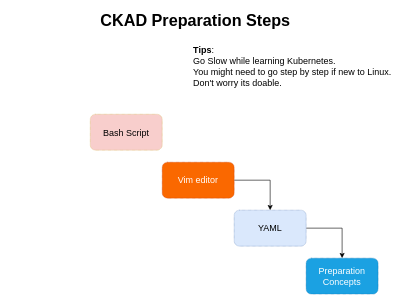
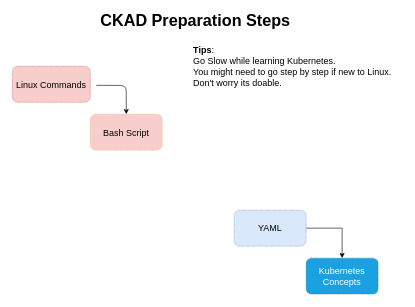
  <mxCell id="0" />
  <mxCell id="1" parent="0" />
  <mxCell id="2" value="&lt;font style=&quot;font-size: 27px&quot;&gt;&lt;b&gt;CKAD Preparation Steps&lt;/b&gt;&lt;/font&gt;" style="text;html=1;resizable=0;autosize=0;align=center;verticalAlign=middle;points=[];rounded=2;dashed=1;dashPattern=1 1;arcSize=0;labelBackgroundColor=#ffffff;spacingTop=16;spacingBottom=9;shadow=1;" vertex="1" parent="1"><mxGeometry x="160" y="20" width="330" height="20" as="geometry" /></mxCell>
+ <mxCell id="3" value="&lt;font style=&quot;font-size: 15px&quot;&gt;Linux Commands&lt;/font&gt;" style="rounded=1;whiteSpace=wrap;html=1;dashed=1;dashPattern=1 1;fillColor=#f8cecc;strokeColor=#b85450;" vertex="1" parent="1"><mxGeometry x="20" y="110" width="130" height="60" as="geometry" /></mxCell>
  <mxCell id="4" value="&lt;font style=&quot;font-size: 15px&quot;&gt;Bash Script&lt;/font&gt;" style="rounded=1;whiteSpace=wrap;html=1;dashed=1;dashPattern=1 1;fillColor=#f8cecc;strokeColor=#d6b656;" vertex="1" parent="1"><mxGeometry x="150" y="190" width="120" height="60" as="geometry" /></mxCell>
- <mxCell id="5" style="edgeStyle=orthogonalEdgeStyle;rounded=0;orthogonalLoop=1;jettySize=auto;html=1;exitX=1;exitY=0.5;exitDx=0;exitDy=0;entryX=0.5;entryY=0;entryDx=0;entryDy=0;" edge="1" parent="1" source="6" target="8"><mxGeometry relative="1" as="geometry" /></mxCell>
- <mxCell id="6" value="&lt;font style=&quot;font-size: 15px&quot;&gt;Vim editor&lt;/font&gt;" style="rounded=1;whiteSpace=wrap;html=1;dashed=1;dashPattern=1 1;fillColor=#fa6800;strokeColor=#C73500;fontColor=#ffffff;" vertex="1" parent="1"><mxGeometry x="270" y="270" width="120" height="60" as="geometry" /></mxCell>
  <mxCell id="7" style="edgeStyle=orthogonalEdgeStyle;rounded=0;orthogonalLoop=1;jettySize=auto;html=1;exitX=1;exitY=0.5;exitDx=0;exitDy=0;entryX=0.5;entryY=0;entryDx=0;entryDy=0;" edge="1" parent="1" source="8" target="9"><mxGeometry relative="1" as="geometry" /></mxCell>
  <mxCell id="8" value="&lt;font style=&quot;font-size: 15px&quot;&gt;YAML&lt;/font&gt;" style="rounded=1;whiteSpace=wrap;html=1;dashed=1;dashPattern=1 1;fillColor=#dae8fc;strokeColor=#6c8ebf;" vertex="1" parent="1"><mxGeometry x="390" y="350" width="120" height="60" as="geometry" /></mxCell>
- <mxCell id="9" value="&lt;font style=&quot;font-size: 15px&quot;&gt;Preparation Concepts&lt;/font&gt;" style="rounded=1;whiteSpace=wrap;html=1;dashed=1;dashPattern=1 1;fillColor=#1ba1e2;strokeColor=#006EAF;fontColor=#ffffff;" vertex="1" parent="1"><mxGeometry x="510" y="430" width="120" height="60" as="geometry" /></mxCell>
+ <mxCell id="9" value="&lt;font style=&quot;font-size: 15px&quot;&gt;Kubernetes Concepts&lt;/font&gt;" style="rounded=1;whiteSpace=wrap;html=1;dashed=1;dashPattern=1 1;fillColor=#1ba1e2;strokeColor=#006EAF;fontColor=#ffffff;" vertex="1" parent="1"><mxGeometry x="510" y="430" width="120" height="60" as="geometry" /></mxCell>
+ <mxCell id="10" value="" style="endArrow=classic;html=1;exitX=1.077;exitY=0.53;exitDx=0;exitDy=0;exitPerimeter=0;entryX=0.5;entryY=0;entryDx=0;entryDy=0;" edge="1" parent="1" source="3" target="4"><mxGeometry width="50" height="50" relative="1" as="geometry"><mxPoint x="150" y="190" as="sourcePoint" /><mxPoint x="200" y="140" as="targetPoint" /><Array as="points"><mxPoint x="210" y="142" /></Array></mxGeometry></mxCell>
  <mxCell id="11" value="&lt;b&gt;Tips&lt;/b&gt;:&amp;nbsp;&lt;br style=&quot;font-size: 15px&quot;&gt;Go Slow while learning Kubernetes.&amp;nbsp;&lt;br style=&quot;font-size: 15px&quot;&gt;You might need to go step by step if new to Linux. &lt;br style=&quot;font-size: 15px&quot;&gt;&lt;div style=&quot;font-size: 15px&quot;&gt;&lt;span style=&quot;font-size: 15px&quot;&gt;Don't worry its doable.&lt;/span&gt;&lt;/div&gt;" style="text;html=1;align=left;verticalAlign=middle;resizable=0;points=[];autosize=1;fontSize=15;" vertex="1" parent="1"><mxGeometry x="320" y="70" width="350" height="80" as="geometry" /></mxCell>
